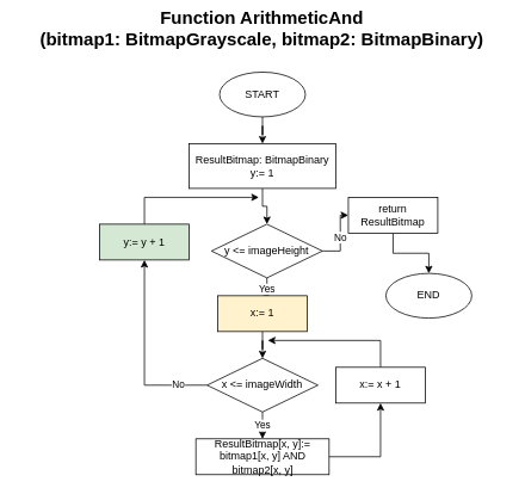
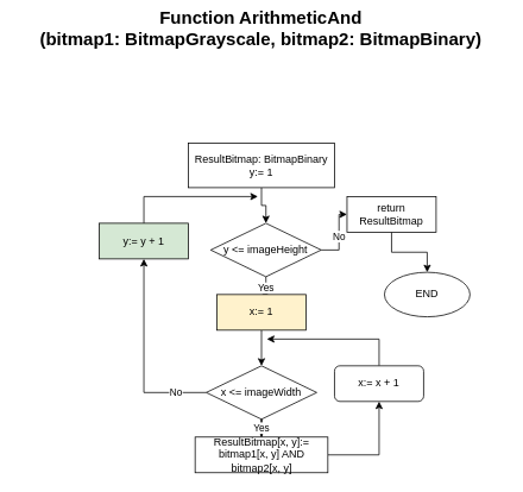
  <mxCell id="0" />
  <mxCell id="1" parent="0" />
  <mxCell id="2" value="&lt;font style=&quot;font-size: 20px&quot;&gt;&lt;b&gt;Function ArithmeticAnd&lt;br&gt;(bitmap1: BitmapGrayscale, bitmap2: BitmapBinary)&lt;/b&gt;&lt;/font&gt;" style="text;html=1;strokeColor=none;fillColor=none;align=center;verticalAlign=middle;whiteSpace=wrap;rounded=0;" vertex="1" parent="1"><mxGeometry x="20" y="20" width="545" height="20" as="geometry" /></mxCell>
- <mxCell id="3" value="" style="edgeStyle=orthogonalEdgeStyle;rounded=0;orthogonalLoop=1;jettySize=auto;html=1;" edge="1" parent="1" source="4" target="6"><mxGeometry relative="1" as="geometry" /></mxCell>
- <mxCell id="4" value="START" style="ellipse;whiteSpace=wrap;html=1;" vertex="1" parent="1"><mxGeometry x="245" y="80" width="96" height="50" as="geometry" /></mxCell>
  <mxCell id="5" value="" style="edgeStyle=orthogonalEdgeStyle;rounded=0;orthogonalLoop=1;jettySize=auto;html=1;" edge="1" parent="1" source="6" target="9"><mxGeometry relative="1" as="geometry" /></mxCell>
  <mxCell id="6" value="ResultBitmap: BitmapBinary&lt;br&gt;y:= 1" style="rounded=0;whiteSpace=wrap;html=1;" vertex="1" parent="1"><mxGeometry x="211" y="160" width="164" height="50" as="geometry" /></mxCell>
  <mxCell id="7" value="Yes" style="edgeStyle=orthogonalEdgeStyle;rounded=0;orthogonalLoop=1;jettySize=auto;html=1;" edge="1" parent="1" source="9" target="11"><mxGeometry relative="1" as="geometry" /></mxCell>
  <mxCell id="8" value="No" style="edgeStyle=orthogonalEdgeStyle;rounded=0;orthogonalLoop=1;jettySize=auto;html=1;" edge="1" parent="1" source="9" target="22"><mxGeometry relative="1" as="geometry" /></mxCell>
  <mxCell id="9" value="y &amp;lt;= imageHeight" style="rhombus;whiteSpace=wrap;html=1;" vertex="1" parent="1"><mxGeometry x="236" y="250" width="124" height="60" as="geometry" /></mxCell>
  <mxCell id="10" value="" style="edgeStyle=orthogonalEdgeStyle;rounded=0;orthogonalLoop=1;jettySize=auto;html=1;" edge="1" parent="1" source="11" target="14"><mxGeometry relative="1" as="geometry" /></mxCell>
  <mxCell id="11" value="x:= 1" style="rounded=0;whiteSpace=wrap;html=1;fillColor=#fff2cc;" vertex="1" parent="1"><mxGeometry x="243" y="330" width="100" height="40" as="geometry" /></mxCell>
  <mxCell id="12" value="Yes" style="edgeStyle=orthogonalEdgeStyle;rounded=0;orthogonalLoop=1;jettySize=auto;html=1;" edge="1" parent="1" source="14" target="16"><mxGeometry relative="1" as="geometry" /></mxCell>
  <mxCell id="13" value="No" style="edgeStyle=orthogonalEdgeStyle;rounded=0;orthogonalLoop=1;jettySize=auto;html=1;entryX=0.5;entryY=1;entryDx=0;entryDy=0;" edge="1" parent="1" source="14" target="20"><mxGeometry x="-0.695" relative="1" as="geometry"><mxPoint as="offset" /></mxGeometry></mxCell>
- <mxCell id="14" value="x &amp;lt;= imageWidth" style="rhombus;whiteSpace=wrap;html=1;" vertex="1" parent="1"><mxGeometry x="231" y="400" width="124" height="60" as="geometry" /></mxCell>
+ <mxCell id="14" value="x &amp;lt;= imageWidth" style="rhombus;whiteSpace=wrap;html=1;" vertex="1" parent="1"><mxGeometry x="231" y="410" width="124" height="60" as="geometry" /></mxCell>
  <mxCell id="15" style="edgeStyle=orthogonalEdgeStyle;rounded=0;orthogonalLoop=1;jettySize=auto;html=1;entryX=0.5;entryY=1;entryDx=0;entryDy=0;" edge="1" parent="1" source="16" target="18"><mxGeometry relative="1" as="geometry" /></mxCell>
  <mxCell id="16" value="ResultBitmap[x, y]:= bitmap1[x, y] AND bitmap2[x, y]" style="rounded=0;whiteSpace=wrap;html=1;" vertex="1" parent="1"><mxGeometry x="218.5" y="490" width="149" height="40" as="geometry" /></mxCell>
  <mxCell id="17" style="edgeStyle=orthogonalEdgeStyle;rounded=0;orthogonalLoop=1;jettySize=auto;html=1;" edge="1" parent="1" source="18"><mxGeometry relative="1" as="geometry"><mxPoint x="299" y="380" as="targetPoint" /><Array as="points"><mxPoint x="425" y="380" /></Array></mxGeometry></mxCell>
- <mxCell id="18" value="x:= x + 1" style="rounded=0;whiteSpace=wrap;html=1;" vertex="1" parent="1"><mxGeometry x="375" y="410" width="100" height="40" as="geometry" /></mxCell>
+ <mxCell id="18" value="x:= x + 1" style="whiteSpace=wrap;html=1;rounded=1;" vertex="1" parent="1"><mxGeometry x="375" y="410" width="100" height="40" as="geometry" /></mxCell>
  <mxCell id="19" style="edgeStyle=orthogonalEdgeStyle;rounded=0;orthogonalLoop=1;jettySize=auto;html=1;" edge="1" parent="1" source="20"><mxGeometry relative="1" as="geometry"><mxPoint x="289" y="220" as="targetPoint" /><Array as="points"><mxPoint x="161" y="220" /></Array></mxGeometry></mxCell>
  <mxCell id="20" value="y:= y + 1" style="rounded=0;whiteSpace=wrap;html=1;fillColor=#d5e8d4;" vertex="1" parent="1"><mxGeometry x="111" y="250" width="100" height="40" as="geometry" /></mxCell>
  <mxCell id="21" value="" style="edgeStyle=orthogonalEdgeStyle;rounded=0;orthogonalLoop=1;jettySize=auto;html=1;" edge="1" parent="1" source="22" target="23"><mxGeometry relative="1" as="geometry" /></mxCell>
  <mxCell id="22" value="return ResultBitmap" style="rounded=0;whiteSpace=wrap;html=1;" vertex="1" parent="1"><mxGeometry x="389" y="220" width="100" height="40" as="geometry" /></mxCell>
  <mxCell id="23" value="END" style="ellipse;whiteSpace=wrap;html=1;" vertex="1" parent="1"><mxGeometry x="431" y="305" width="96" height="50" as="geometry" /></mxCell>
